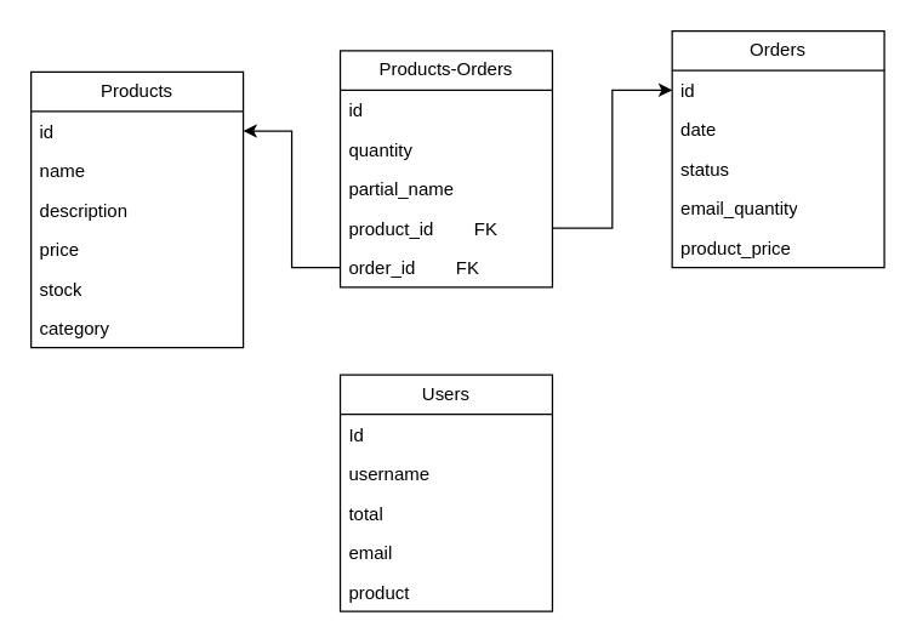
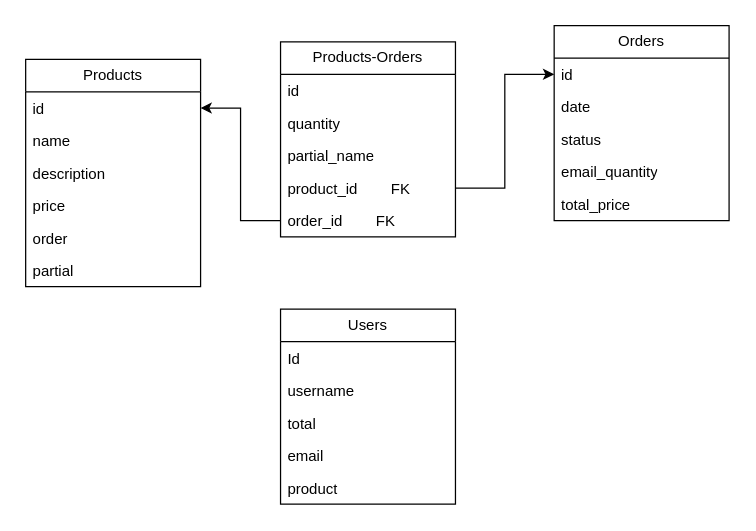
  <mxCell id="0" />
  <mxCell id="1" parent="0" />
  <mxCell id="2" value="Products" style="swimlane;fontStyle=0;childLayout=stackLayout;horizontal=1;startSize=26;fillColor=none;horizontalStack=0;resizeParent=1;resizeParentMax=0;resizeLast=0;collapsible=1;marginBottom=0;whiteSpace=wrap;html=1;" vertex="1" parent="1"><mxGeometry x="20" y="47" width="140" height="182" as="geometry" /></mxCell>
  <mxCell id="3" value="id" style="text;strokeColor=none;fillColor=none;align=left;verticalAlign=top;spacingLeft=4;spacingRight=4;overflow=hidden;rotatable=0;points=[[0,0.5],[1,0.5]];portConstraint=eastwest;whiteSpace=wrap;html=1;" vertex="1" parent="2"><mxGeometry y="26" width="140" height="26" as="geometry" /></mxCell>
  <mxCell id="4" value="name" style="text;strokeColor=none;fillColor=none;align=left;verticalAlign=top;spacingLeft=4;spacingRight=4;overflow=hidden;rotatable=0;points=[[0,0.5],[1,0.5]];portConstraint=eastwest;whiteSpace=wrap;html=1;" vertex="1" parent="2"><mxGeometry y="52" width="140" height="26" as="geometry" /></mxCell>
  <mxCell id="5" value="description&lt;div&gt;&lt;br&gt;&lt;/div&gt;" style="text;strokeColor=none;fillColor=none;align=left;verticalAlign=top;spacingLeft=4;spacingRight=4;overflow=hidden;rotatable=0;points=[[0,0.5],[1,0.5]];portConstraint=eastwest;whiteSpace=wrap;html=1;" vertex="1" parent="2"><mxGeometry y="78" width="140" height="26" as="geometry" /></mxCell>
  <mxCell id="6" value="price" style="text;strokeColor=none;fillColor=none;align=left;verticalAlign=top;spacingLeft=4;spacingRight=4;overflow=hidden;rotatable=0;points=[[0,0.5],[1,0.5]];portConstraint=eastwest;whiteSpace=wrap;html=1;" vertex="1" parent="2"><mxGeometry y="104" width="140" height="26" as="geometry" /></mxCell>
- <mxCell id="7" value="&lt;div&gt;stock&lt;/div&gt;" style="text;strokeColor=none;fillColor=none;align=left;verticalAlign=top;spacingLeft=4;spacingRight=4;overflow=hidden;rotatable=0;points=[[0,0.5],[1,0.5]];portConstraint=eastwest;whiteSpace=wrap;html=1;" vertex="1" parent="2"><mxGeometry y="130" width="140" height="26" as="geometry" /></mxCell>
- <mxCell id="8" value="&lt;div&gt;category&lt;/div&gt;" style="text;strokeColor=none;fillColor=none;align=left;verticalAlign=top;spacingLeft=4;spacingRight=4;overflow=hidden;rotatable=0;points=[[0,0.5],[1,0.5]];portConstraint=eastwest;whiteSpace=wrap;html=1;" vertex="1" parent="2"><mxGeometry y="156" width="140" height="26" as="geometry" /></mxCell>
+ <mxCell id="7" value="&lt;div&gt;order&lt;/div&gt;" style="text;strokeColor=none;fillColor=none;align=left;verticalAlign=top;spacingLeft=4;spacingRight=4;overflow=hidden;rotatable=0;points=[[0,0.5],[1,0.5]];portConstraint=eastwest;whiteSpace=wrap;html=1;" vertex="1" parent="2"><mxGeometry y="130" width="140" height="26" as="geometry" /></mxCell>
+ <mxCell id="8" value="&lt;div&gt;partial&lt;/div&gt;" style="text;strokeColor=none;fillColor=none;align=left;verticalAlign=top;spacingLeft=4;spacingRight=4;overflow=hidden;rotatable=0;points=[[0,0.5],[1,0.5]];portConstraint=eastwest;whiteSpace=wrap;html=1;" vertex="1" parent="2"><mxGeometry y="156" width="140" height="26" as="geometry" /></mxCell>
  <mxCell id="9" value="Orders" style="swimlane;fontStyle=0;childLayout=stackLayout;horizontal=1;startSize=26;fillColor=none;horizontalStack=0;resizeParent=1;resizeParentMax=0;resizeLast=0;collapsible=1;marginBottom=0;whiteSpace=wrap;html=1;" vertex="1" parent="1"><mxGeometry x="443" y="20" width="140" height="156" as="geometry" /></mxCell>
  <mxCell id="10" value="id" style="text;strokeColor=none;fillColor=none;align=left;verticalAlign=top;spacingLeft=4;spacingRight=4;overflow=hidden;rotatable=0;points=[[0,0.5],[1,0.5]];portConstraint=eastwest;whiteSpace=wrap;html=1;" vertex="1" parent="9"><mxGeometry y="26" width="140" height="26" as="geometry" /></mxCell>
  <mxCell id="11" value="date" style="text;strokeColor=none;fillColor=none;align=left;verticalAlign=top;spacingLeft=4;spacingRight=4;overflow=hidden;rotatable=0;points=[[0,0.5],[1,0.5]];portConstraint=eastwest;whiteSpace=wrap;html=1;" vertex="1" parent="9"><mxGeometry y="52" width="140" height="26" as="geometry" /></mxCell>
  <mxCell id="12" value="status" style="text;strokeColor=none;fillColor=none;align=left;verticalAlign=top;spacingLeft=4;spacingRight=4;overflow=hidden;rotatable=0;points=[[0,0.5],[1,0.5]];portConstraint=eastwest;whiteSpace=wrap;html=1;" vertex="1" parent="9"><mxGeometry y="78" width="140" height="26" as="geometry" /></mxCell>
  <mxCell id="13" value="email_quantity" style="text;strokeColor=none;fillColor=none;align=left;verticalAlign=top;spacingLeft=4;spacingRight=4;overflow=hidden;rotatable=0;points=[[0,0.5],[1,0.5]];portConstraint=eastwest;whiteSpace=wrap;html=1;" vertex="1" parent="9"><mxGeometry y="104" width="140" height="26" as="geometry" /></mxCell>
- <mxCell id="14" value="product_price" style="text;strokeColor=none;fillColor=none;align=left;verticalAlign=top;spacingLeft=4;spacingRight=4;overflow=hidden;rotatable=0;points=[[0,0.5],[1,0.5]];portConstraint=eastwest;whiteSpace=wrap;html=1;" vertex="1" parent="9"><mxGeometry y="130" width="140" height="26" as="geometry" /></mxCell>
+ <mxCell id="14" value="total_price" style="text;strokeColor=none;fillColor=none;align=left;verticalAlign=top;spacingLeft=4;spacingRight=4;overflow=hidden;rotatable=0;points=[[0,0.5],[1,0.5]];portConstraint=eastwest;whiteSpace=wrap;html=1;" vertex="1" parent="9"><mxGeometry y="130" width="140" height="26" as="geometry" /></mxCell>
  <mxCell id="15" value="Users" style="swimlane;fontStyle=0;childLayout=stackLayout;horizontal=1;startSize=26;fillColor=none;horizontalStack=0;resizeParent=1;resizeParentMax=0;resizeLast=0;collapsible=1;marginBottom=0;whiteSpace=wrap;html=1;" vertex="1" parent="1"><mxGeometry x="224" y="247" width="140" height="156" as="geometry" /></mxCell>
  <mxCell id="16" value="Id" style="text;strokeColor=none;fillColor=none;align=left;verticalAlign=top;spacingLeft=4;spacingRight=4;overflow=hidden;rotatable=0;points=[[0,0.5],[1,0.5]];portConstraint=eastwest;whiteSpace=wrap;html=1;" vertex="1" parent="15"><mxGeometry y="26" width="140" height="26" as="geometry" /></mxCell>
  <mxCell id="17" value="username&lt;span style=&quot;white-space: pre;&quot;&gt;&#09;&lt;/span&gt;" style="text;strokeColor=none;fillColor=none;align=left;verticalAlign=top;spacingLeft=4;spacingRight=4;overflow=hidden;rotatable=0;points=[[0,0.5],[1,0.5]];portConstraint=eastwest;whiteSpace=wrap;html=1;" vertex="1" parent="15"><mxGeometry y="52" width="140" height="26" as="geometry" /></mxCell>
  <mxCell id="18" value="total" style="text;strokeColor=none;fillColor=none;align=left;verticalAlign=top;spacingLeft=4;spacingRight=4;overflow=hidden;rotatable=0;points=[[0,0.5],[1,0.5]];portConstraint=eastwest;whiteSpace=wrap;html=1;" vertex="1" parent="15"><mxGeometry y="78" width="140" height="26" as="geometry" /></mxCell>
  <mxCell id="19" value="email" style="text;strokeColor=none;fillColor=none;align=left;verticalAlign=top;spacingLeft=4;spacingRight=4;overflow=hidden;rotatable=0;points=[[0,0.5],[1,0.5]];portConstraint=eastwest;whiteSpace=wrap;html=1;" vertex="1" parent="15"><mxGeometry y="104" width="140" height="26" as="geometry" /></mxCell>
  <mxCell id="20" value="product" style="text;strokeColor=none;fillColor=none;align=left;verticalAlign=top;spacingLeft=4;spacingRight=4;overflow=hidden;rotatable=0;points=[[0,0.5],[1,0.5]];portConstraint=eastwest;whiteSpace=wrap;html=1;" vertex="1" parent="15"><mxGeometry y="130" width="140" height="26" as="geometry" /></mxCell>
  <mxCell id="21" value="Products-Orders" style="swimlane;fontStyle=0;childLayout=stackLayout;horizontal=1;startSize=26;fillColor=none;horizontalStack=0;resizeParent=1;resizeParentMax=0;resizeLast=0;collapsible=1;marginBottom=0;whiteSpace=wrap;html=1;" vertex="1" parent="1"><mxGeometry x="224" y="33" width="140" height="156" as="geometry" /></mxCell>
  <mxCell id="22" value="id" style="text;strokeColor=none;fillColor=none;align=left;verticalAlign=top;spacingLeft=4;spacingRight=4;overflow=hidden;rotatable=0;points=[[0,0.5],[1,0.5]];portConstraint=eastwest;whiteSpace=wrap;html=1;" vertex="1" parent="21"><mxGeometry y="26" width="140" height="26" as="geometry" /></mxCell>
  <mxCell id="23" value="quantity" style="text;strokeColor=none;fillColor=none;align=left;verticalAlign=top;spacingLeft=4;spacingRight=4;overflow=hidden;rotatable=0;points=[[0,0.5],[1,0.5]];portConstraint=eastwest;whiteSpace=wrap;html=1;" vertex="1" parent="21"><mxGeometry y="52" width="140" height="26" as="geometry" /></mxCell>
  <mxCell id="24" value="partial_name" style="text;strokeColor=none;fillColor=none;align=left;verticalAlign=top;spacingLeft=4;spacingRight=4;overflow=hidden;rotatable=0;points=[[0,0.5],[1,0.5]];portConstraint=eastwest;whiteSpace=wrap;html=1;" vertex="1" parent="21"><mxGeometry y="78" width="140" height="26" as="geometry" /></mxCell>
  <mxCell id="25" value="product_id&amp;nbsp; &amp;nbsp; &amp;nbsp; &amp;nbsp; FK" style="text;strokeColor=none;fillColor=none;align=left;verticalAlign=top;spacingLeft=4;spacingRight=4;overflow=hidden;rotatable=0;points=[[0,0.5],[1,0.5]];portConstraint=eastwest;whiteSpace=wrap;html=1;" vertex="1" parent="21"><mxGeometry y="104" width="140" height="26" as="geometry" /></mxCell>
  <mxCell id="26" value="order_id&amp;nbsp; &amp;nbsp; &amp;nbsp; &amp;nbsp; FK" style="text;strokeColor=none;fillColor=none;align=left;verticalAlign=top;spacingLeft=4;spacingRight=4;overflow=hidden;rotatable=0;points=[[0,0.5],[1,0.5]];portConstraint=eastwest;whiteSpace=wrap;html=1;" vertex="1" parent="21"><mxGeometry y="130" width="140" height="26" as="geometry" /></mxCell>
  <mxCell id="27" style="edgeStyle=orthogonalEdgeStyle;rounded=0;orthogonalLoop=1;jettySize=auto;html=1;entryX=1;entryY=0.5;entryDx=0;entryDy=0;exitX=0;exitY=0.5;exitDx=0;exitDy=0;" edge="1" parent="1" source="26" target="3"><mxGeometry relative="1" as="geometry"><mxPoint x="240" y="85.034" as="sourcePoint" /></mxGeometry></mxCell>
  <mxCell id="28" style="edgeStyle=orthogonalEdgeStyle;rounded=0;orthogonalLoop=1;jettySize=auto;html=1;entryX=0;entryY=0.5;entryDx=0;entryDy=0;" edge="1" parent="1" source="25" target="10"><mxGeometry relative="1" as="geometry" /></mxCell>
